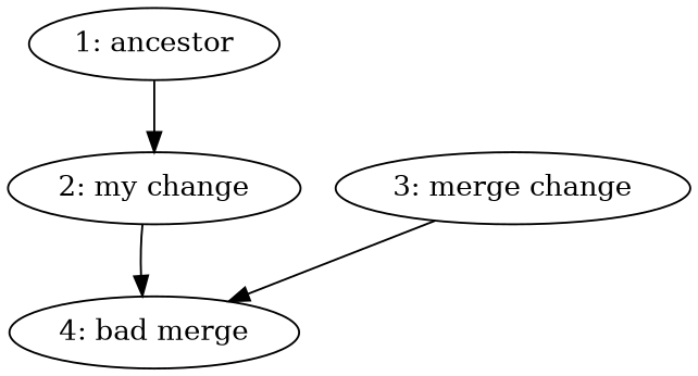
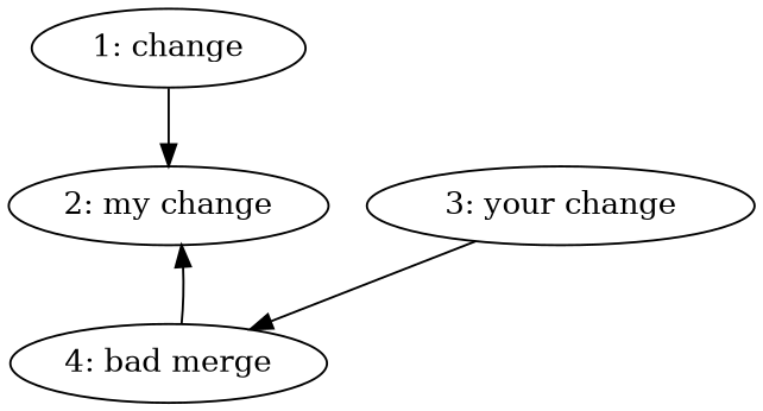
  digraph {
-   n1 [label="1: ancestor"]
+   n1 [label="1: change"]
    n2 [label="2: my change"]
    n3 [label="4: bad merge"]
-   n4 [label="3: merge change"]
+   n4 [label="3: your change"]
    n1 -> n2
-   n2 -> n3
+   n3 -> n2
    n4 -> n3
  }
